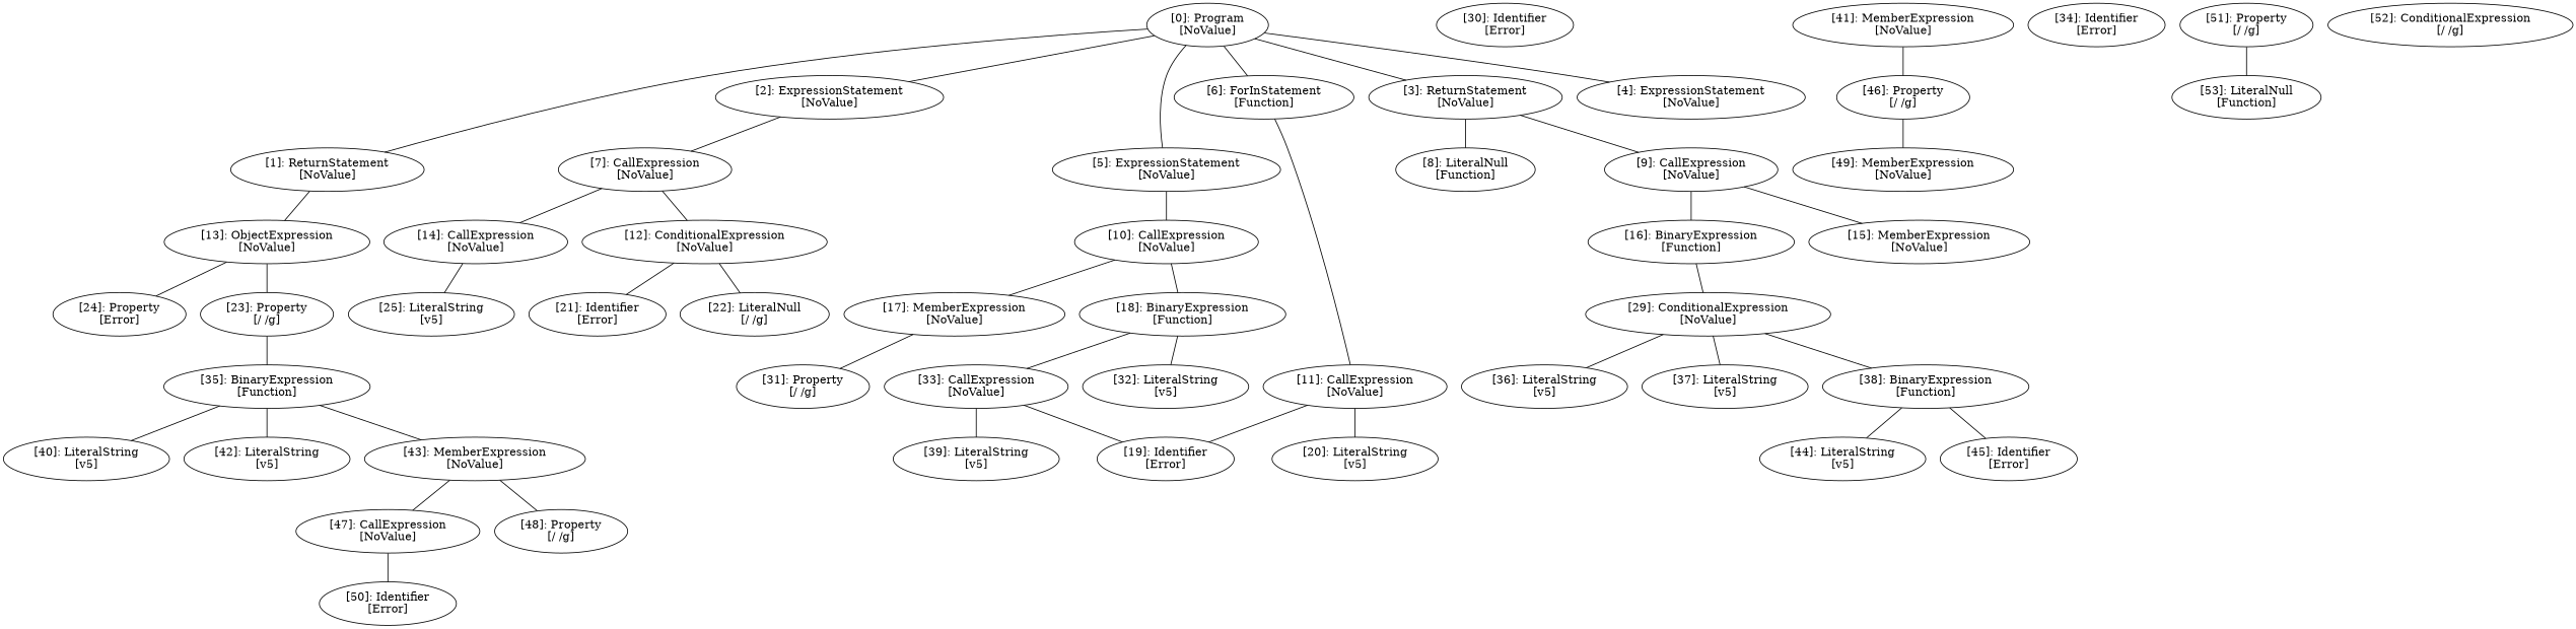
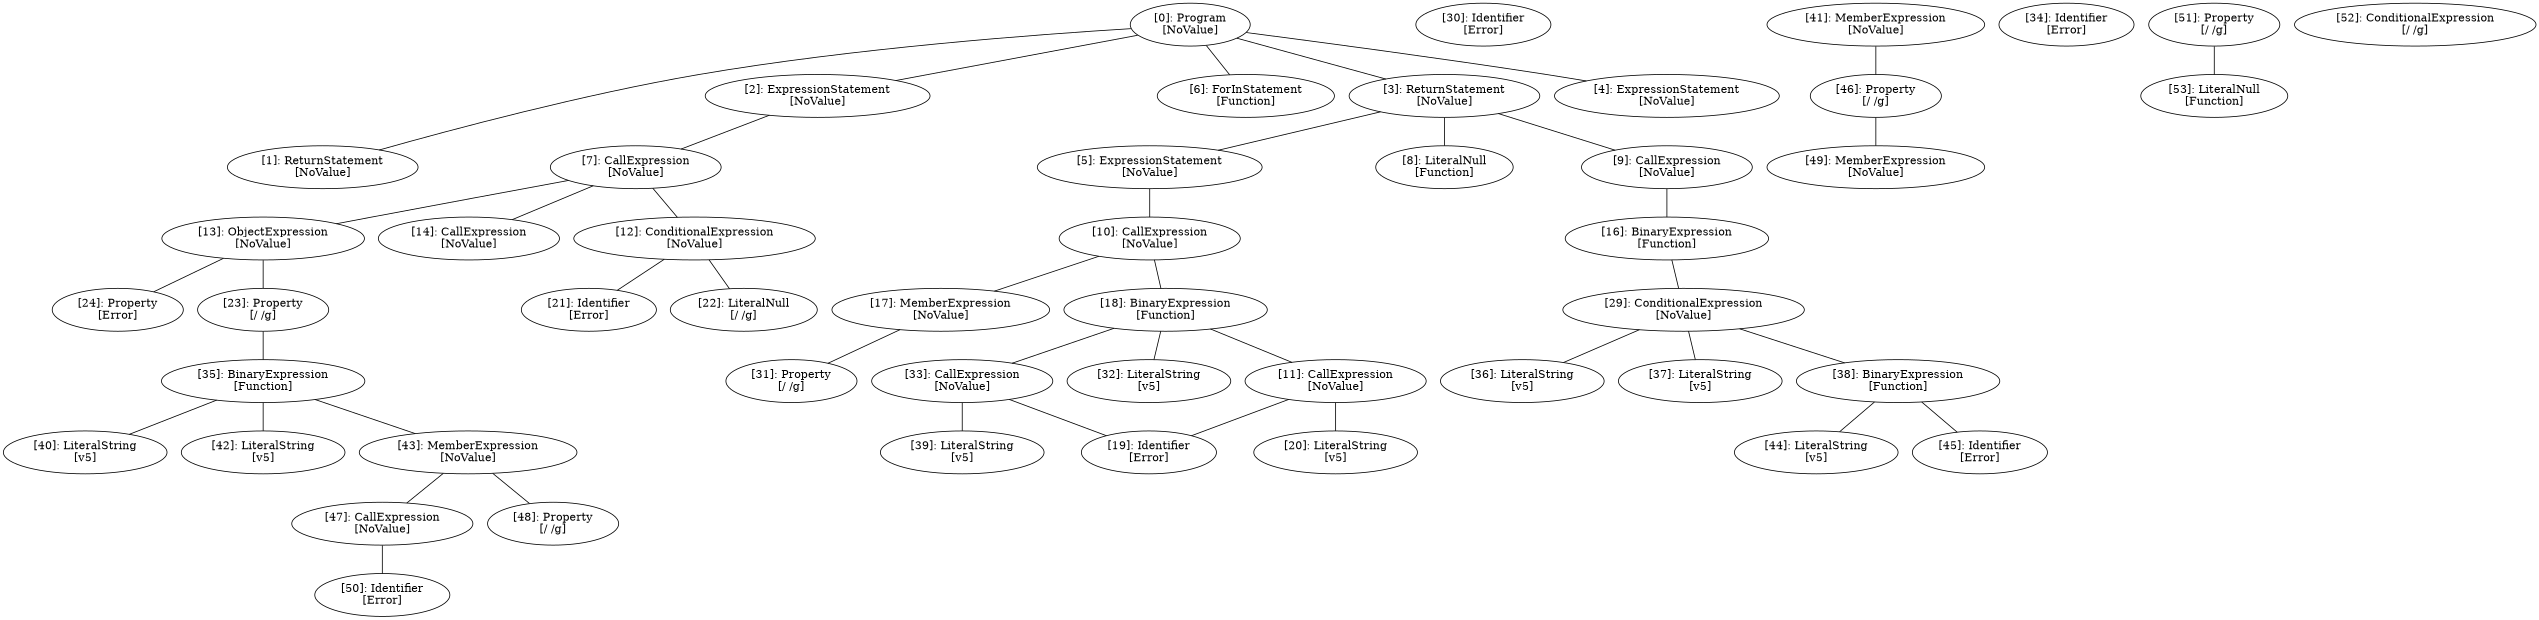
  graph {
    n1 [label="[0]: Program\n[NoValue]"]
    n2 [label="[1]: ReturnStatement\n[NoValue]"]
    n3 [label="[2]: ExpressionStatement\n[NoValue]"]
    n4 [label="[3]: ReturnStatement\n[NoValue]"]
    n5 [label="[4]: ExpressionStatement\n[NoValue]"]
    n6 [label="[5]: ExpressionStatement\n[NoValue]"]
    n7 [label="[6]: ForInStatement\n[Function]"]
    n8 [label="[7]: CallExpression\n[NoValue]"]
    n9 [label="[8]: LiteralNull\n[Function]"]
    n10 [label="[9]: CallExpression\n[NoValue]"]
    n11 [label="[10]: CallExpression\n[NoValue]"]
    n12 [label="[11]: CallExpression\n[NoValue]"]
    n13 [label="[12]: ConditionalExpression\n[NoValue]"]
    n14 [label="[13]: ObjectExpression\n[NoValue]"]
    n15 [label="[14]: CallExpression\n[NoValue]"]
-   n16 [label="[15]: MemberExpression\n[NoValue]"]
    n17 [label="[16]: BinaryExpression\n[Function]"]
    n18 [label="[17]: MemberExpression\n[NoValue]"]
    n19 [label="[18]: BinaryExpression\n[Function]"]
    n20 [label="[19]: Identifier\n[Error]"]
    n21 [label="[20]: LiteralString\n[v5]"]
    n22 [label="[21]: Identifier\n[Error]"]
    n23 [label="[22]: LiteralNull\n[/ /g]"]
    n24 [label="[23]: Property\n[/ /g]"]
    n25 [label="[24]: Property\n[Error]"]
-   n26 [label="[25]: LiteralString\n[v5]"]
    n27 [label="[29]: ConditionalExpression\n[NoValue]"]
    n28 [label="[31]: Property\n[/ /g]"]
    n29 [label="[32]: LiteralString\n[v5]"]
    n30 [label="[33]: CallExpression\n[NoValue]"]
    n31 [label="[35]: BinaryExpression\n[Function]"]
    n32 [label="[36]: LiteralString\n[v5]"]
    n33 [label="[37]: LiteralString\n[v5]"]
    n34 [label="[38]: BinaryExpression\n[Function]"]
    n35 [label="[39]: LiteralString\n[v5]"]
    n36 [label="[40]: LiteralString\n[v5]"]
    n37 [label="[42]: LiteralString\n[v5]"]
    n38 [label="[43]: MemberExpression\n[NoValue]"]
    n39 [label="[44]: LiteralString\n[v5]"]
    n40 [label="[45]: Identifier\n[Error]"]
    n41 [label="[30]: Identifier\n[Error]"]
    n42 [label="[41]: MemberExpression\n[NoValue]"]
    n43 [label="[46]: Property\n[/ /g]"]
    n44 [label="[34]: Identifier\n[Error]"]
    n45 [label="[47]: CallExpression\n[NoValue]"]
    n46 [label="[48]: Property\n[/ /g]"]
    n47 [label="[49]: MemberExpression\n[NoValue]"]
    n48 [label="[50]: Identifier\n[Error]"]
    n49 [label="[51]: Property\n[/ /g]"]
    n50 [label="[53]: LiteralNull\n[Function]"]
    n51 [label="[52]: ConditionalExpression\n[/ /g]"]
    n1 -- n2
    n1 -- n3
    n1 -- n4
    n1 -- n5
-   n1 -- n6
+   n4 -- n6
    n1 -- n7
    n3 -- n8
    n4 -- n9
    n4 -- n10
    n6 -- n11
-   n7 -- n12
+   n19 -- n12
    n8 -- n13
-   n2 -- n14
+   n8 -- n14
    n8 -- n15
-   n10 -- n16
    n10 -- n17
    n11 -- n18
    n11 -- n19
    n12 -- n20
    n12 -- n21
    n13 -- n22
    n13 -- n23
    n14 -- n24
    n14 -- n25
-   n15 -- n26
    n17 -- n27
    n18 -- n28
    n19 -- n29
    n19 -- n30
    n24 -- n31
    n27 -- n32
    n27 -- n33
    n27 -- n34
    n30 -- n20
    n30 -- n35
    n31 -- n36
    n31 -- n37
    n31 -- n38
    n34 -- n39
    n34 -- n40
    n38 -- n45
    n38 -- n46
    n42 -- n43
    n43 -- n47
    n45 -- n48
    n49 -- n50
  }
